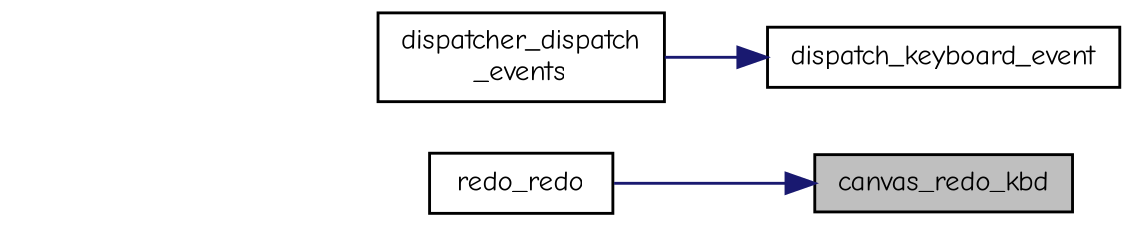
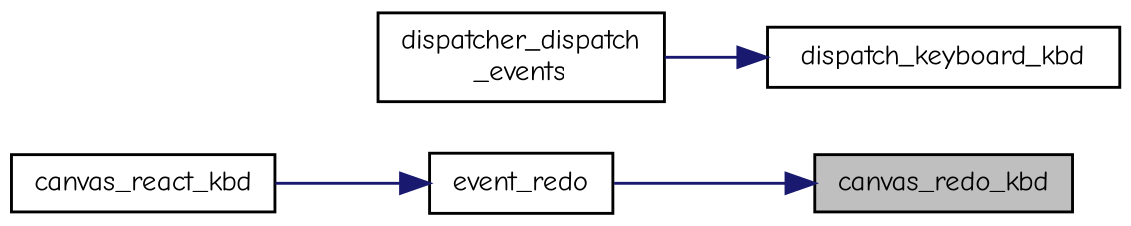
  digraph {
    fontname="Comic Neue"
    rankdir=RL
    node [color=black fillcolor=white fontname="Comic Neue" fontsize=10 shape=record style=filled]
    edge [color=midnightblue dir=back fontname="Comic Neue" fontsize=10 labelfontname=Helvetica labelfontsize=10 style=solid]
    n1 [fillcolor=grey75 fontcolor=black height=0.2 label=canvas_redo_kbd width=0.4]
-   n2 [height=0.2 label=redo_redo width=0.4]
-   n4 [height=0.2 label=dispatch_keyboard_event width=0.4]
+   n2 [height=0.2 label=event_redo width=0.4]
+   n3 [height=0.2 label=canvas_react_kbd width=0.4]
+   n4 [height=0.2 label=dispatch_keyboard_kbd width=0.4]
    n5 [height=0.2 label="dispatcher_dispatch\l_events" width=0.4]
    n1 -> n2
+   n2 -> n3
    n4 -> n5
  }
